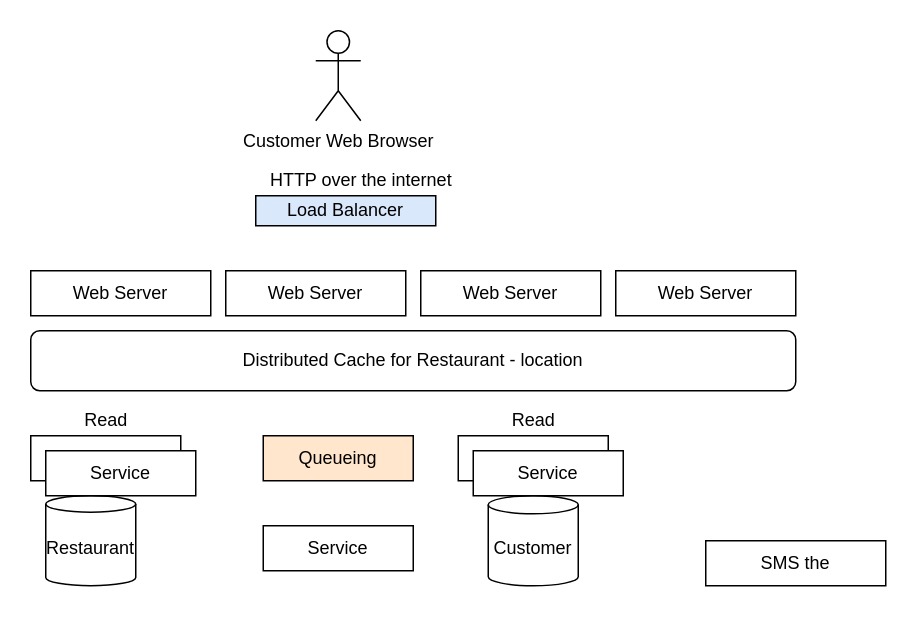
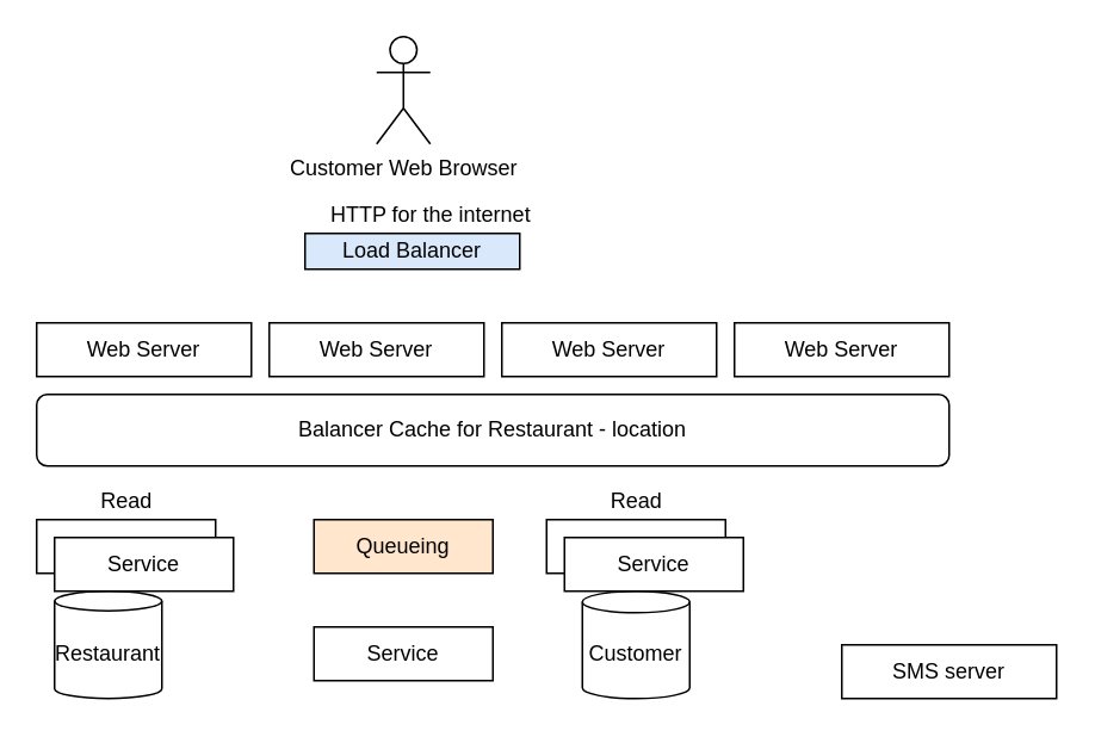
  <mxCell id="0" />
  <mxCell id="1" parent="0" />
  <mxCell id="2" value="Customer Web Browser" style="shape=umlActor;verticalLabelPosition=bottom;verticalAlign=top;html=1;outlineConnect=0;" vertex="1" parent="1"><mxGeometry x="210" y="20" width="30" height="60" as="geometry" /></mxCell>
  <mxCell id="3" value="Load Balancer" style="rounded=0;whiteSpace=wrap;html=1;fillColor=#dae8fc;" vertex="1" parent="1"><mxGeometry x="170" y="130" width="120" height="20" as="geometry" /></mxCell>
  <mxCell id="4" value="Web Server" style="rounded=0;whiteSpace=wrap;html=1;" vertex="1" parent="1"><mxGeometry x="20" y="180" width="120" height="30" as="geometry" /></mxCell>
  <mxCell id="5" value="Web Server" style="rounded=0;whiteSpace=wrap;html=1;" vertex="1" parent="1"><mxGeometry x="150" y="180" width="120" height="30" as="geometry" /></mxCell>
  <mxCell id="6" value="Web Server" style="rounded=0;whiteSpace=wrap;html=1;" vertex="1" parent="1"><mxGeometry x="280" y="180" width="120" height="30" as="geometry" /></mxCell>
  <mxCell id="7" value="Web Server" style="rounded=0;whiteSpace=wrap;html=1;" vertex="1" parent="1"><mxGeometry x="410" y="180" width="120" height="30" as="geometry" /></mxCell>
  <mxCell id="8" value="Restaurant" style="shape=cylinder3;whiteSpace=wrap;html=1;boundedLbl=1;backgroundOutline=1;size=5.503;" vertex="1" parent="1"><mxGeometry x="30" y="330" width="60" height="60" as="geometry" /></mxCell>
- <mxCell id="9" value="Distributed Cache for Restaurant - location" style="rounded=1;whiteSpace=wrap;html=1;" vertex="1" parent="1"><mxGeometry x="20" y="220" width="510" height="40" as="geometry" /></mxCell>
+ <mxCell id="9" value="Balancer Cache for Restaurant - location" style="rounded=1;whiteSpace=wrap;html=1;" vertex="1" parent="1"><mxGeometry x="20" y="220" width="510" height="40" as="geometry" /></mxCell>
  <mxCell id="10" value="Customer" style="shape=cylinder3;whiteSpace=wrap;html=1;boundedLbl=1;backgroundOutline=1;size=6.003;" vertex="1" parent="1"><mxGeometry x="325" y="330" width="60" height="60" as="geometry" /></mxCell>
  <mxCell id="11" value="Service" style="rounded=0;whiteSpace=wrap;html=1;" vertex="1" parent="1"><mxGeometry x="20" y="290" width="100" height="30" as="geometry" /></mxCell>
  <mxCell id="12" value="Service" style="rounded=0;whiteSpace=wrap;html=1;" vertex="1" parent="1"><mxGeometry x="175" y="350" width="100" height="30" as="geometry" /></mxCell>
  <mxCell id="13" value="Service" style="rounded=0;whiteSpace=wrap;html=1;" vertex="1" parent="1"><mxGeometry x="305" y="290" width="100" height="30" as="geometry" /></mxCell>
  <mxCell id="14" value="Service" style="rounded=0;whiteSpace=wrap;html=1;" vertex="1" parent="1"><mxGeometry x="30" y="300" width="100" height="30" as="geometry" /></mxCell>
  <mxCell id="15" value="Service" style="rounded=0;whiteSpace=wrap;html=1;" vertex="1" parent="1"><mxGeometry x="315" y="300" width="100" height="30" as="geometry" /></mxCell>
  <mxCell id="16" value="Read" style="text;html=1;align=center;verticalAlign=middle;resizable=0;points=[];autosize=1;strokeColor=none;fillColor=none;" vertex="1" parent="1"><mxGeometry x="50" y="270" width="40" height="20" as="geometry" /></mxCell>
  <mxCell id="17" value="Read" style="text;html=1;align=center;verticalAlign=middle;resizable=0;points=[];autosize=1;strokeColor=none;fillColor=none;" vertex="1" parent="1"><mxGeometry x="335" y="270" width="40" height="20" as="geometry" /></mxCell>
  <mxCell id="18" value="Queueing" style="rounded=0;whiteSpace=wrap;html=1;fillColor=#ffe6cc;" vertex="1" parent="1"><mxGeometry x="175" y="290" width="100" height="30" as="geometry" /></mxCell>
- <mxCell id="19" value="HTTP over the internet" style="text;html=1;align=center;verticalAlign=middle;resizable=0;points=[];autosize=1;strokeColor=none;fillColor=none;" vertex="1" parent="1"><mxGeometry x="170" y="110" width="140" height="20" as="geometry" /></mxCell>
- <mxCell id="20" value="SMS the" style="rounded=0;whiteSpace=wrap;html=1;" vertex="1" parent="1"><mxGeometry x="470" y="360" width="120" height="30" as="geometry" /></mxCell>
+ <mxCell id="19" value="HTTP for the internet" style="text;html=1;align=center;verticalAlign=middle;resizable=0;points=[];autosize=1;strokeColor=none;fillColor=none;" vertex="1" parent="1"><mxGeometry x="170" y="110" width="140" height="20" as="geometry" /></mxCell>
+ <mxCell id="20" value="SMS server" style="rounded=0;whiteSpace=wrap;html=1;" vertex="1" parent="1"><mxGeometry x="470" y="360" width="120" height="30" as="geometry" /></mxCell>
